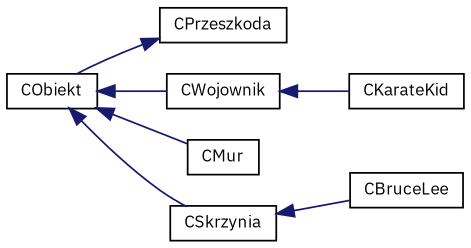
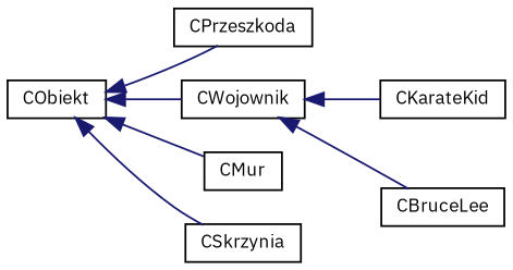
  digraph {
    fontname="IBM Plex Sans"
    rankdir=LR
    node [color=black fillcolor=white fontname="IBM Plex Sans" fontsize=10 shape=record style=filled]
    edge [color=midnightblue dir=back fontname="IBM Plex Sans" fontsize=10 labelfontname=Helvetica labelfontsize=10 style=solid]
    n1 [height=0.2 label=CObiekt width=0.4]
    n2 [height=0.2 label=CPrzeszkoda width=0.4]
    n3 [height=0.2 label=CWojownik width=0.4]
    n4 [height=0.2 label=CMur width=0.4]
    n5 [height=0.2 label=CSkrzynia width=0.4]
    n6 [height=0.2 label=CBruceLee width=0.4]
    n7 [height=0.2 label=CKarateKid width=0.4]
-   n2 -> n1
+   n1 -> n2
    n1 -> n3
    n1 -> n4
    n1 -> n5
-   n5 -> n6
+   n3 -> n6
    n3 -> n7
  }
